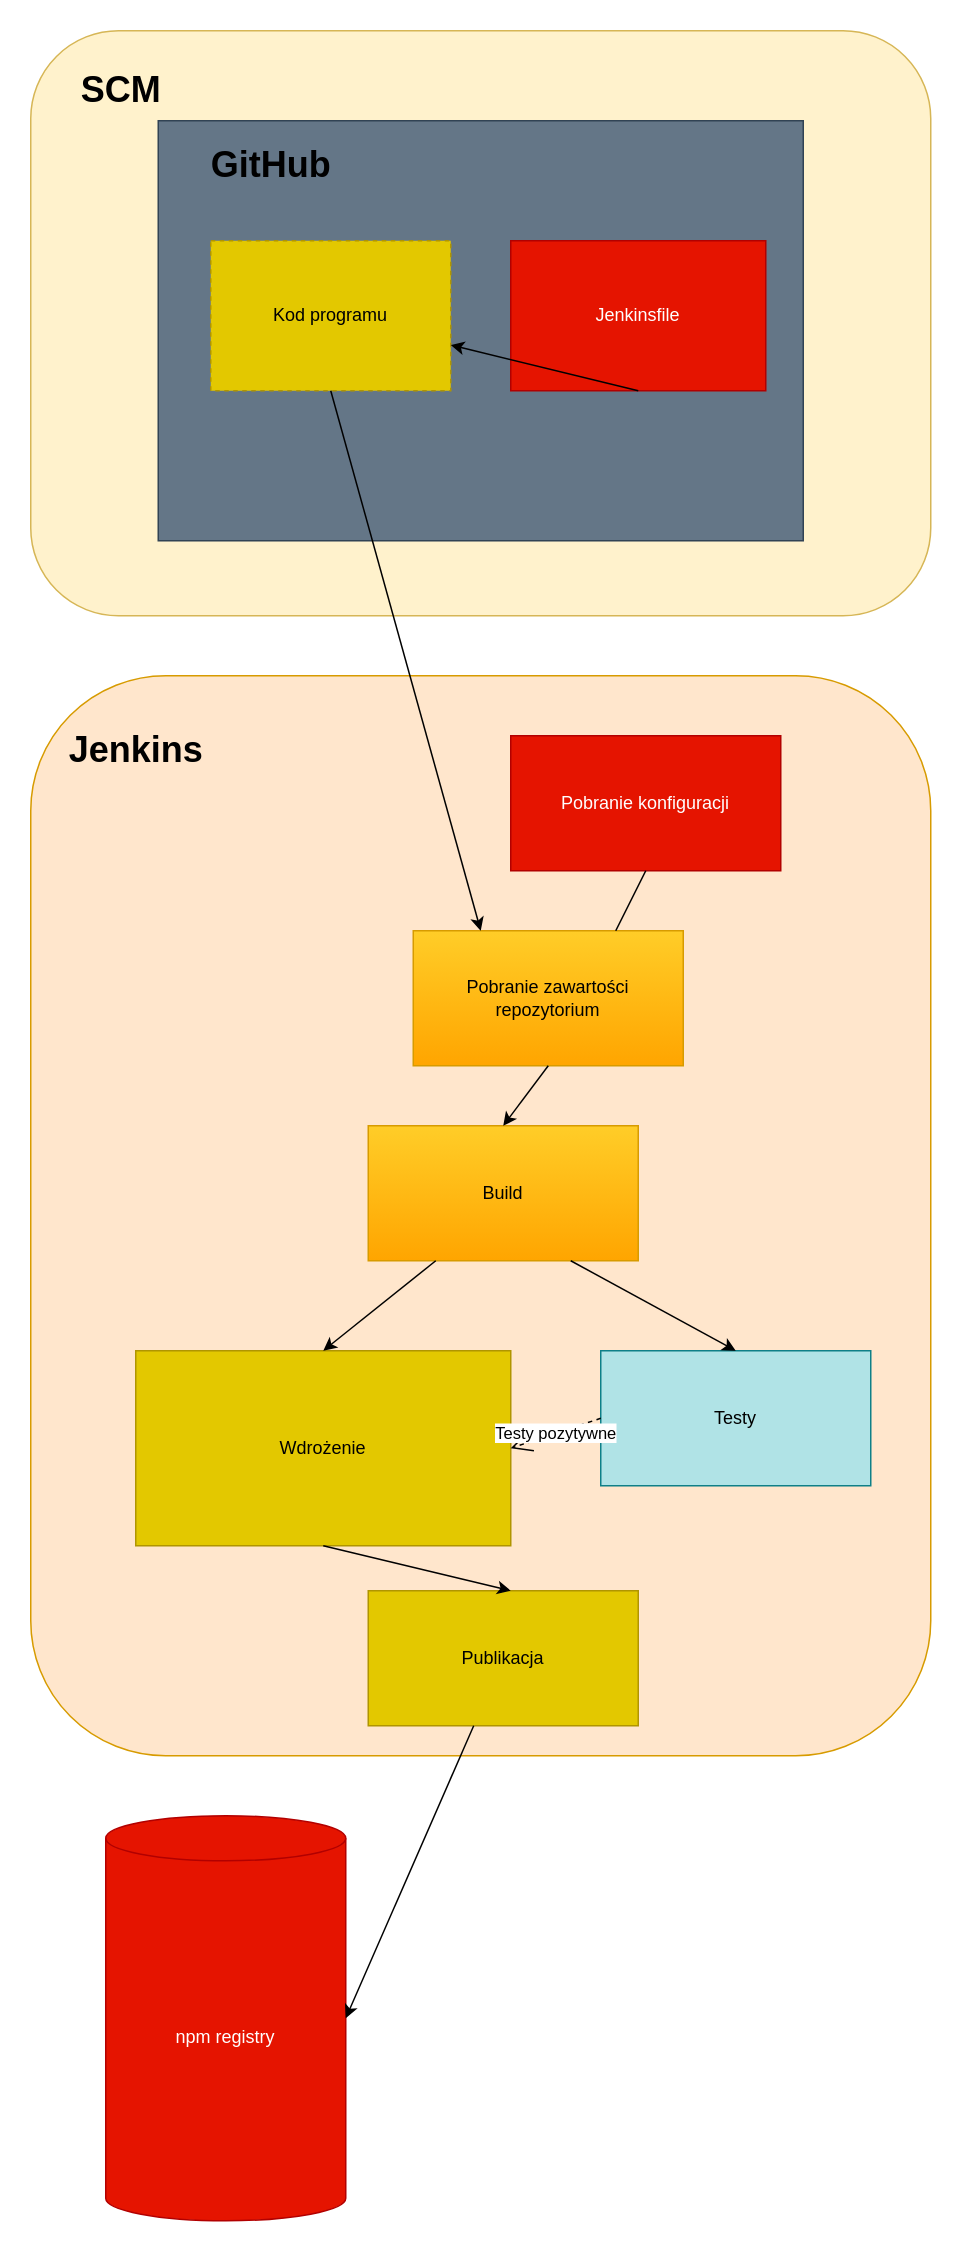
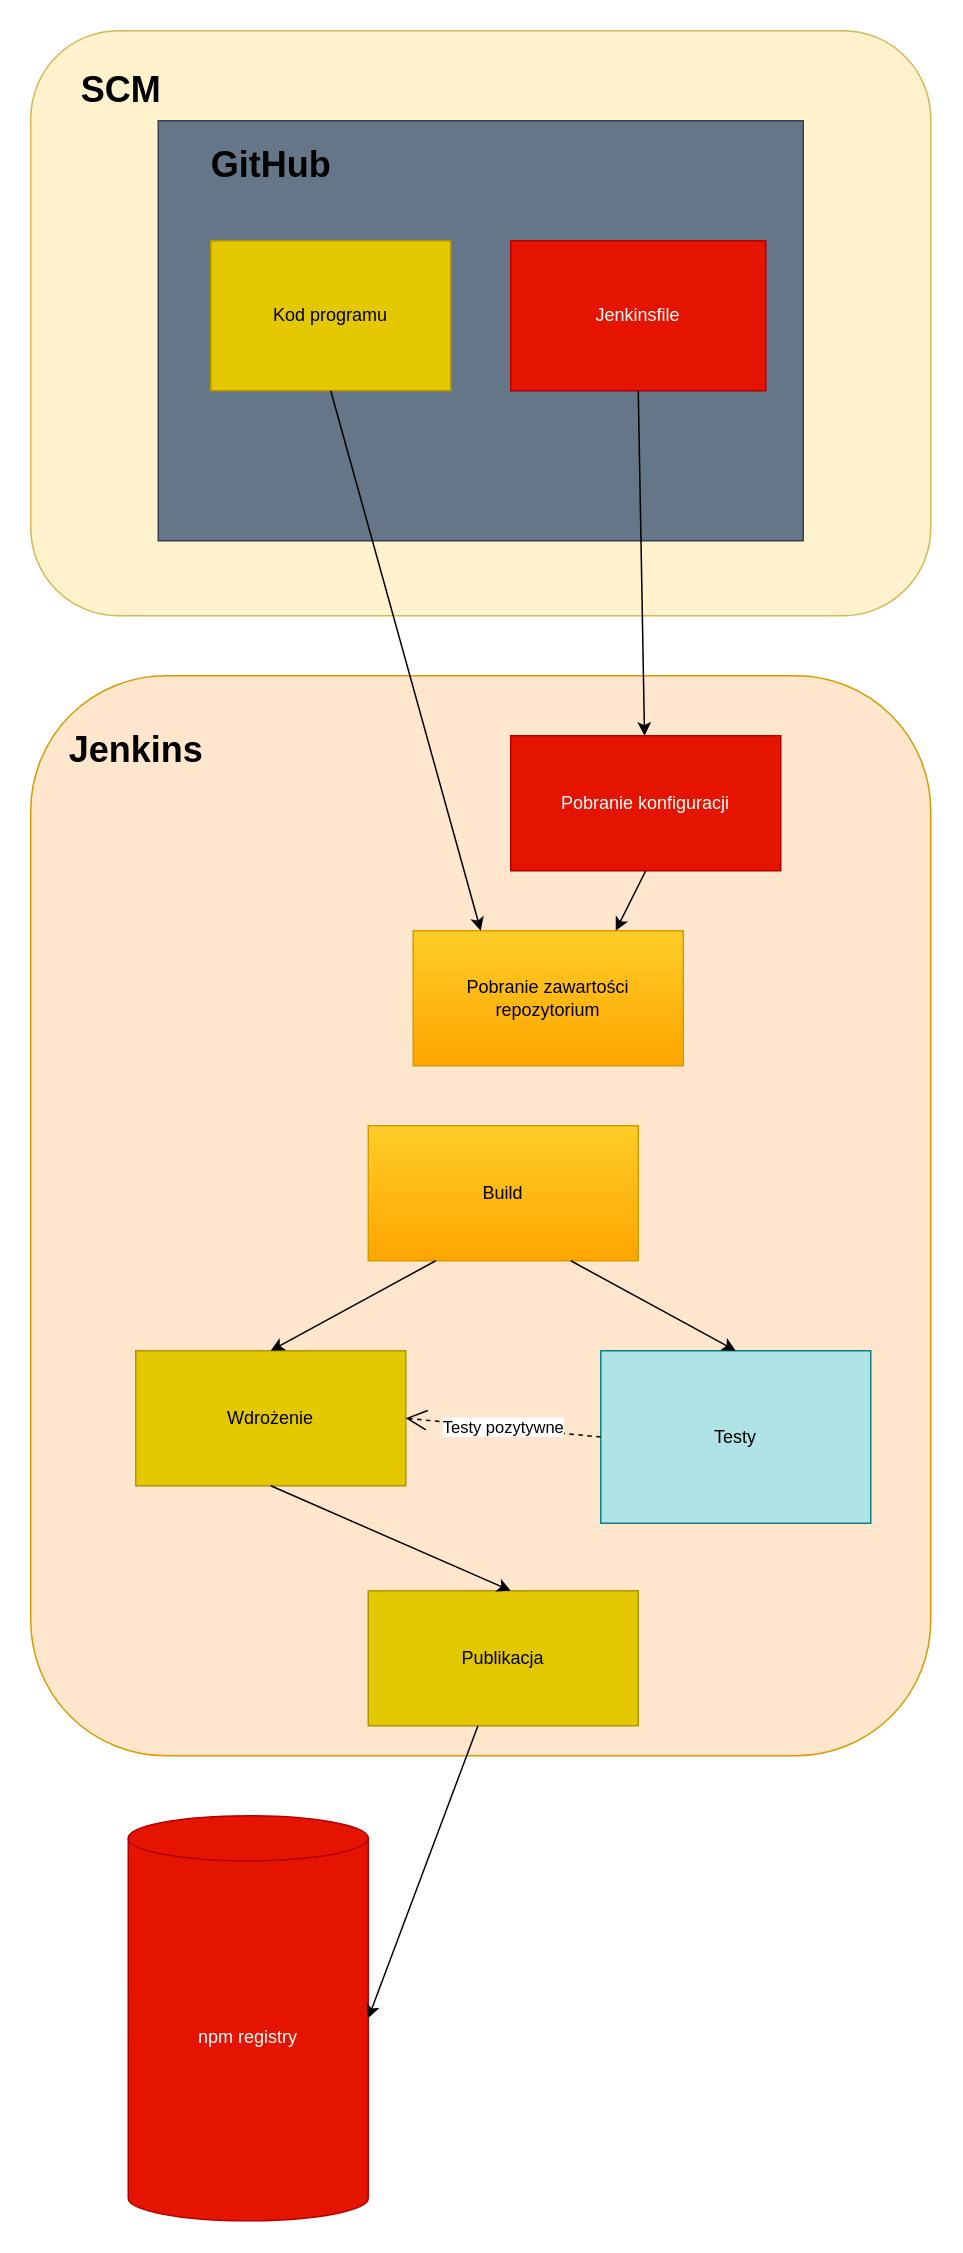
  <mxCell id="0" />
  <mxCell id="1" parent="0" />
  <mxCell id="2" value="" style="rounded=1;whiteSpace=wrap;html=1;fillColor=#fff2cc;strokeColor=#d6b656;" vertex="1" parent="1"><mxGeometry x="20" y="20" width="600" height="390" as="geometry" /></mxCell>
  <mxCell id="3" value="SCM" style="text;strokeColor=none;fillColor=none;html=1;fontSize=24;fontStyle=1;verticalAlign=middle;align=center;" vertex="1" parent="1"><mxGeometry x="30" y="40" width="100" height="40" as="geometry" /></mxCell>
  <mxCell id="4" value="" style="rounded=0;whiteSpace=wrap;html=1;fillColor=#647687;strokeColor=#314354;fontColor=#ffffff;" vertex="1" parent="1"><mxGeometry x="105" y="80" width="430" height="280" as="geometry" /></mxCell>
  <mxCell id="5" value="GitHub" style="text;strokeColor=none;fillColor=none;html=1;fontSize=24;fontStyle=1;verticalAlign=middle;align=center;" vertex="1" parent="1"><mxGeometry x="130" y="90" width="100" height="40" as="geometry" /></mxCell>
- <mxCell id="6" value="Kod programu" style="rounded=0;whiteSpace=wrap;html=1;fillColor=#e3c800;strokeColor=#B09500;fontColor=#000000;dashed=1;" vertex="1" parent="1"><mxGeometry x="140" y="160" width="160" height="100" as="geometry" /></mxCell>
+ <mxCell id="6" value="Kod programu" style="rounded=0;whiteSpace=wrap;html=1;fillColor=#e3c800;strokeColor=#B09500;fontColor=#000000;" vertex="1" parent="1"><mxGeometry x="140" y="160" width="160" height="100" as="geometry" /></mxCell>
  <mxCell id="7" value="Jenkinsfile" style="rounded=0;whiteSpace=wrap;html=1;fillColor=#e51400;fontColor=#ffffff;strokeColor=#B20000;" vertex="1" parent="1"><mxGeometry x="340" y="160" width="170" height="100" as="geometry" /></mxCell>
  <mxCell id="8" value="Pobranie konfiguracji pipeline" style="rounded=0;whiteSpace=wrap;html=1;" vertex="1" parent="1"><mxGeometry x="220" y="490" width="230" height="120" as="geometry" /></mxCell>
  <mxCell id="9" value="" style="rounded=1;whiteSpace=wrap;html=1;fillColor=#ffe6cc;strokeColor=#d79b00;" vertex="1" parent="1"><mxGeometry x="20" y="450" width="600" height="720" as="geometry" /></mxCell>
  <mxCell id="10" value="Jenkins" style="text;strokeColor=none;fillColor=none;html=1;fontSize=24;fontStyle=1;verticalAlign=middle;align=center;" vertex="1" parent="1"><mxGeometry x="40" y="480" width="100" height="40" as="geometry" /></mxCell>
  <mxCell id="11" value="Pobranie konfiguracji" style="rounded=0;whiteSpace=wrap;html=1;fillColor=#e51400;fontColor=#ffffff;strokeColor=#B20000;" vertex="1" parent="1"><mxGeometry x="340" y="490" width="180" height="90" as="geometry" /></mxCell>
  <mxCell id="12" value="Pobranie zawartości repozytorium" style="rounded=0;whiteSpace=wrap;html=1;fillColor=#ffcd28;strokeColor=#d79b00;gradientColor=#ffa500;" vertex="1" parent="1"><mxGeometry x="275" y="620" width="180" height="90" as="geometry" /></mxCell>
- <mxCell id="13" value="" style="endArrow=none;html=1;rounded=0;exitX=0.5;exitY=1;exitDx=0;exitDy=0;entryX=0.75;entryY=0;entryDx=0;entryDy=0;" edge="1" parent="1" source="11" target="12"><mxGeometry width="50" height="50" relative="1" as="geometry"><mxPoint x="290" y="510" as="sourcePoint" /><mxPoint x="340" y="460" as="targetPoint" /></mxGeometry></mxCell>
+ <mxCell id="13" value="" style="endArrow=classic;html=1;rounded=0;exitX=0.5;exitY=1;exitDx=0;exitDy=0;entryX=0.75;entryY=0;entryDx=0;entryDy=0;" edge="1" parent="1" source="11" target="12"><mxGeometry width="50" height="50" relative="1" as="geometry"><mxPoint x="290" y="510" as="sourcePoint" /><mxPoint x="340" y="460" as="targetPoint" /></mxGeometry></mxCell>
  <mxCell id="14" value="" style="endArrow=classic;html=1;rounded=0;exitX=0.5;exitY=1;exitDx=0;exitDy=0;entryX=0.25;entryY=0;entryDx=0;entryDy=0;" edge="1" parent="1" source="6" target="12"><mxGeometry width="50" height="50" relative="1" as="geometry"><mxPoint x="290" y="510" as="sourcePoint" /><mxPoint x="340" y="460" as="targetPoint" /></mxGeometry></mxCell>
- <mxCell id="15" value="" style="endArrow=classic;html=1;rounded=0;exitX=0.5;exitY=1;exitDx=0;exitDy=0;" edge="1" parent="1" source="7" target="6"><mxGeometry width="50" height="50" relative="1" as="geometry"><mxPoint x="290" y="510" as="sourcePoint" /><mxPoint x="340" y="460" as="targetPoint" /></mxGeometry></mxCell>
+ <mxCell id="15" value="" style="endArrow=classic;html=1;rounded=0;exitX=0.5;exitY=1;exitDx=0;exitDy=0;" edge="1" parent="1" source="7" target="11"><mxGeometry width="50" height="50" relative="1" as="geometry"><mxPoint x="290" y="510" as="sourcePoint" /><mxPoint x="340" y="460" as="targetPoint" /></mxGeometry></mxCell>
  <mxCell id="16" value="Build" style="rounded=0;whiteSpace=wrap;html=1;fillColor=#ffcd28;strokeColor=#d79b00;gradientColor=#ffa500;" vertex="1" parent="1"><mxGeometry x="245" y="750" width="180" height="90" as="geometry" /></mxCell>
- <mxCell id="17" value="Testy" style="rounded=0;whiteSpace=wrap;html=1;fillColor=#b0e3e6;strokeColor=#0e8088;" vertex="1" parent="1"><mxGeometry x="400" y="900" width="180" height="90" as="geometry" /></mxCell>
- <mxCell id="18" value="Wdrożenie" style="rounded=0;whiteSpace=wrap;html=1;fillColor=#e3c800;strokeColor=#B09500;fontColor=#000000;" vertex="1" parent="1"><mxGeometry x="90" y="900" width="250" height="130" as="geometry" /></mxCell>
+ <mxCell id="17" value="Testy" style="rounded=0;whiteSpace=wrap;html=1;fillColor=#b0e3e6;strokeColor=#0e8088;" vertex="1" parent="1"><mxGeometry x="400" y="900" width="180" height="115" as="geometry" /></mxCell>
+ <mxCell id="18" value="Wdrożenie" style="rounded=0;whiteSpace=wrap;html=1;fillColor=#e3c800;strokeColor=#B09500;fontColor=#000000;" vertex="1" parent="1"><mxGeometry x="90" y="900" width="180" height="90" as="geometry" /></mxCell>
  <mxCell id="19" value="Publikacja" style="rounded=0;whiteSpace=wrap;html=1;fillColor=#e3c800;strokeColor=#B09500;fontColor=#000000;" vertex="1" parent="1"><mxGeometry x="245" y="1060" width="180" height="90" as="geometry" /></mxCell>
- <mxCell id="20" value="" style="endArrow=classic;html=1;rounded=0;exitX=0.5;exitY=1;exitDx=0;exitDy=0;entryX=0.5;entryY=0;entryDx=0;entryDy=0;" edge="1" parent="1" source="12" target="16"><mxGeometry width="50" height="50" relative="1" as="geometry"><mxPoint x="290" y="810" as="sourcePoint" /><mxPoint x="340" y="760" as="targetPoint" /></mxGeometry></mxCell>
  <mxCell id="21" value="" style="endArrow=classic;html=1;rounded=0;exitX=0.25;exitY=1;exitDx=0;exitDy=0;entryX=0.5;entryY=0;entryDx=0;entryDy=0;" edge="1" parent="1" source="16" target="18"><mxGeometry width="50" height="50" relative="1" as="geometry"><mxPoint x="290" y="910" as="sourcePoint" /><mxPoint x="340" y="860" as="targetPoint" /></mxGeometry></mxCell>
  <mxCell id="22" value="" style="endArrow=classic;html=1;rounded=0;exitX=0.75;exitY=1;exitDx=0;exitDy=0;entryX=0.5;entryY=0;entryDx=0;entryDy=0;" edge="1" parent="1" source="16" target="17"><mxGeometry width="50" height="50" relative="1" as="geometry"><mxPoint x="290" y="910" as="sourcePoint" /><mxPoint x="340" y="860" as="targetPoint" /></mxGeometry></mxCell>
  <mxCell id="23" value="" style="endArrow=classic;html=1;rounded=0;exitX=0.5;exitY=1;exitDx=0;exitDy=0;" edge="1" parent="1" source="18"><mxGeometry width="50" height="50" relative="1" as="geometry"><mxPoint x="290" y="1110" as="sourcePoint" /><mxPoint x="340" y="1060" as="targetPoint" /></mxGeometry></mxCell>
  <mxCell id="24" value="Testy pozytywne" style="endArrow=open;endSize=12;dashed=1;html=1;rounded=0;exitX=0;exitY=0.5;exitDx=0;exitDy=0;entryX=1;entryY=0.5;entryDx=0;entryDy=0;" edge="1" parent="1" source="17" target="18"><mxGeometry width="160" relative="1" as="geometry"><mxPoint x="230" y="1080" as="sourcePoint" /><mxPoint x="390" y="1080" as="targetPoint" /></mxGeometry></mxCell>
- <mxCell id="25" value="npm registry" style="shape=cylinder3;whiteSpace=wrap;html=1;boundedLbl=1;backgroundOutline=1;size=15;fillColor=#e51400;fontColor=#ffffff;strokeColor=#B20000;" vertex="1" parent="1"><mxGeometry x="70" y="1210" width="160" height="270" as="geometry" /></mxCell>
+ <mxCell id="25" value="npm registry" style="shape=cylinder3;whiteSpace=wrap;html=1;boundedLbl=1;backgroundOutline=1;size=15;fillColor=#e51400;fontColor=#ffffff;strokeColor=#B20000;" vertex="1" parent="1"><mxGeometry x="85" y="1210" width="160" height="270" as="geometry" /></mxCell>
  <mxCell id="26" value="" style="endArrow=classic;html=1;rounded=0;entryX=1;entryY=0.5;entryDx=0;entryDy=0;entryPerimeter=0;" edge="1" parent="1" source="19" target="25"><mxGeometry width="50" height="50" relative="1" as="geometry"><mxPoint x="290" y="1310" as="sourcePoint" /><mxPoint x="340" y="1260" as="targetPoint" /></mxGeometry></mxCell>
